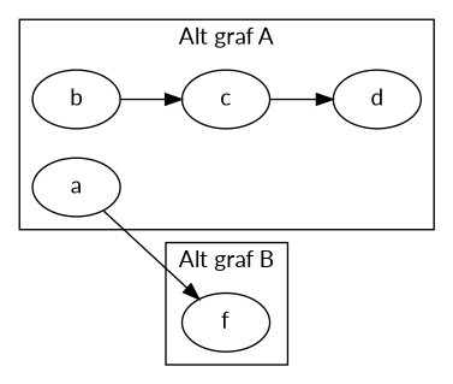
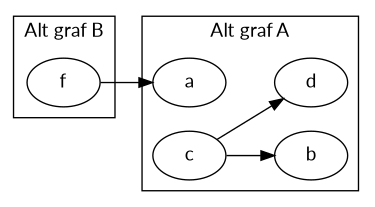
  digraph {
    fontname=Lato
    rankdir=LR
    node [fontname=Lato]
    edge [fontname=Lato]
    a
    b
    c
    d
    f
    subgraph cluster_1 {
      label="Alt graf A"
      a
      b
      c
      d
    }
    subgraph cluster_2 {
      label="Alt graf B"
      f
    }
-   a -> f
-   b -> c
+   f -> a
+   c -> b
    c -> d
  }
